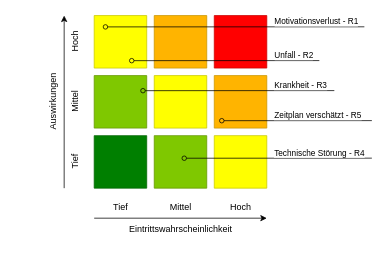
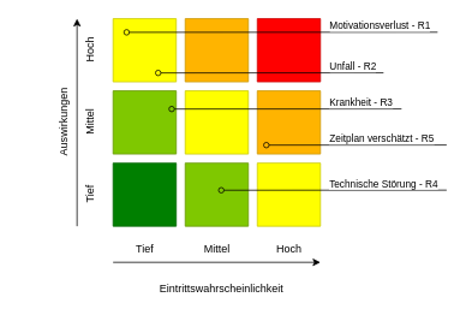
  <mxCell id="0" />
  <mxCell id="1" parent="0" />
  <mxCell id="2" value="" style="verticalLabelPosition=bottom;verticalAlign=top;html=1;shape=mxgraph.basic.rect;fillColor2=none;strokeWidth=1;size=20;indent=5;fillColor=#007f00;strokeColor=#006400;" vertex="1" parent="1"><mxGeometry x="125" y="180" width="70" height="70" as="geometry" /></mxCell>
  <mxCell id="3" value="" style="verticalLabelPosition=bottom;verticalAlign=top;html=1;shape=mxgraph.basic.rect;fillColor2=none;strokeWidth=1;size=20;indent=5;fillColor=#7fc800;strokeColor=#649600;" vertex="1" parent="1"><mxGeometry x="205" y="180" width="70" height="70" as="geometry" /></mxCell>
  <mxCell id="4" value="" style="verticalLabelPosition=bottom;verticalAlign=top;html=1;shape=mxgraph.basic.rect;fillColor2=none;strokeWidth=1;size=20;indent=5;fillColor=#ffff00;strokeColor=#c8c800;" vertex="1" parent="1"><mxGeometry x="285" y="180" width="70" height="70" as="geometry" /></mxCell>
  <mxCell id="5" value="" style="verticalLabelPosition=bottom;verticalAlign=top;html=1;shape=mxgraph.basic.rect;fillColor2=none;strokeWidth=1;size=20;indent=5;fillColor=#ffb400;strokeColor=#c89600;" vertex="1" parent="1"><mxGeometry x="285" y="100" width="70" height="70" as="geometry" /></mxCell>
  <mxCell id="6" value="" style="verticalLabelPosition=bottom;verticalAlign=top;html=1;shape=mxgraph.basic.rect;fillColor2=none;strokeWidth=1;size=20;indent=5;fillColor=#ffff00;strokeColor=#c8c800;" vertex="1" parent="1"><mxGeometry x="205" y="100" width="70" height="70" as="geometry" /></mxCell>
  <mxCell id="7" value="" style="verticalLabelPosition=bottom;verticalAlign=top;html=1;shape=mxgraph.basic.rect;fillColor2=none;strokeWidth=1;size=0;indent=5;fillColor=#7fc800;strokeColor=#649600;" vertex="1" parent="1"><mxGeometry x="125" y="100" width="70" height="70" as="geometry" /></mxCell>
  <mxCell id="8" value="" style="verticalLabelPosition=bottom;verticalAlign=top;html=1;shape=mxgraph.basic.rect;fillColor2=none;strokeWidth=1;size=0;indent=5;fillColor=#ffff00;strokeColor=#c8c800;" vertex="1" parent="1"><mxGeometry x="125" y="20" width="70" height="70" as="geometry" /></mxCell>
  <mxCell id="9" value="" style="verticalLabelPosition=bottom;verticalAlign=top;html=1;shape=mxgraph.basic.rect;fillColor2=none;strokeWidth=1;size=0;indent=5;fillColor=#ffb400;strokeColor=#c89600;" vertex="1" parent="1"><mxGeometry x="205" y="20" width="70" height="70" as="geometry" /></mxCell>
  <mxCell id="10" value="" style="verticalLabelPosition=bottom;verticalAlign=top;html=1;shape=mxgraph.basic.rect;fillColor2=none;strokeWidth=1;size=0;indent=5;fillColor=#ff0000;strokeColor=#c80000;" vertex="1" parent="1"><mxGeometry x="285" y="20" width="70" height="70" as="geometry" /></mxCell>
  <mxCell id="11" value="Tief" style="text;html=1;align=center;verticalAlign=middle;resizable=0;points=[];autosize=1;strokeColor=none;fillColor=none;rotation=-90;" vertex="1" parent="1"><mxGeometry x="80" y="200" width="40" height="30" as="geometry" /></mxCell>
  <mxCell id="12" value="Mittel" style="text;html=1;align=center;verticalAlign=middle;resizable=0;points=[];autosize=1;strokeColor=none;fillColor=none;rotation=-90;" vertex="1" parent="1"><mxGeometry x="75" y="120" width="50" height="30" as="geometry" /></mxCell>
  <mxCell id="13" value="Hoch" style="text;html=1;align=center;verticalAlign=middle;resizable=0;points=[];autosize=1;strokeColor=none;fillColor=none;rotation=-90;" vertex="1" parent="1"><mxGeometry x="75" y="40" width="50" height="30" as="geometry" /></mxCell>
  <mxCell id="14" value="Tief" style="text;html=1;align=center;verticalAlign=middle;resizable=0;points=[];autosize=1;strokeColor=none;fillColor=none;rotation=0;" vertex="1" parent="1"><mxGeometry x="140" y="260" width="40" height="30" as="geometry" /></mxCell>
  <mxCell id="15" value="Mittel" style="text;html=1;align=center;verticalAlign=middle;resizable=0;points=[];autosize=1;strokeColor=none;fillColor=none;rotation=0;" vertex="1" parent="1"><mxGeometry x="215" y="260" width="50" height="30" as="geometry" /></mxCell>
  <mxCell id="16" value="Hoch" style="text;html=1;align=center;verticalAlign=middle;resizable=0;points=[];autosize=1;strokeColor=none;fillColor=none;rotation=0;" vertex="1" parent="1"><mxGeometry x="295" y="260" width="50" height="30" as="geometry" /></mxCell>
  <mxCell id="17" value="" style="endArrow=classic;html=1;rounded=0;" edge="1" parent="1"><mxGeometry width="50" height="50" relative="1" as="geometry"><mxPoint x="125" y="290" as="sourcePoint" /><mxPoint x="355" y="290" as="targetPoint" /></mxGeometry></mxCell>
- <mxCell id="18" value="Eintrittswahrscheinlichkeit" style="text;html=1;align=center;verticalAlign=middle;resizable=0;points=[];autosize=1;strokeColor=none;fillColor=none;" vertex="1" parent="1"><mxGeometry x="160" y="290" width="160" height="30" as="geometry" /></mxCell>
+ <mxCell id="18" value="Eintrittswahrscheinlichkeit" style="text;html=1;align=center;verticalAlign=middle;resizable=0;points=[];autosize=1;strokeColor=none;fillColor=none;" vertex="1" parent="1"><mxGeometry x="165" y="305" width="160" height="30" as="geometry" /></mxCell>
  <mxCell id="19" value="" style="endArrow=classic;html=1;rounded=0;" edge="1" parent="1"><mxGeometry width="50" height="50" relative="1" as="geometry"><mxPoint x="85" y="250" as="sourcePoint" /><mxPoint x="85" y="20" as="targetPoint" /></mxGeometry></mxCell>
  <mxCell id="20" value="Auswirkungen" style="text;html=1;align=center;verticalAlign=middle;resizable=0;points=[];autosize=1;strokeColor=none;fillColor=none;rotation=-90;" vertex="1" parent="1"><mxGeometry x="20" y="120" width="100" height="30" as="geometry" /></mxCell>
  <mxCell id="21" value="" style="endArrow=none;html=1;rounded=0;startArrow=oval;startFill=0;" edge="1" parent="1"><mxGeometry width="50" height="50" relative="1" as="geometry"><mxPoint x="140" y="35.111" as="sourcePoint" /><mxPoint x="485" y="35" as="targetPoint" /></mxGeometry></mxCell>
  <mxCell id="22" value="Motivationsverlust - R1" style="edgeLabel;html=1;align=center;verticalAlign=middle;resizable=0;points=[];" vertex="1" connectable="0" parent="21"><mxGeometry x="0.598" y="-1" relative="1" as="geometry"><mxPoint x="4" y="-9" as="offset" /></mxGeometry></mxCell>
  <mxCell id="23" value="" style="endArrow=none;html=1;rounded=0;startArrow=oval;startFill=0;" edge="1" parent="1"><mxGeometry width="50" height="50" relative="1" as="geometry"><mxPoint x="175" y="80.111" as="sourcePoint" /><mxPoint x="425" y="80" as="targetPoint" /></mxGeometry></mxCell>
  <mxCell id="24" value="Unfall - R2" style="edgeLabel;html=1;align=center;verticalAlign=middle;resizable=0;points=[];" vertex="1" connectable="0" parent="23"><mxGeometry x="0.598" y="-1" relative="1" as="geometry"><mxPoint x="15" y="-9" as="offset" /></mxGeometry></mxCell>
  <mxCell id="25" value="" style="endArrow=none;html=1;rounded=0;startArrow=oval;startFill=0;" edge="1" parent="1"><mxGeometry width="50" height="50" relative="1" as="geometry"><mxPoint x="190" y="120.111" as="sourcePoint" /><mxPoint x="445" y="120" as="targetPoint" /></mxGeometry></mxCell>
  <mxCell id="26" value="Krankheit - R3" style="edgeLabel;html=1;align=center;verticalAlign=middle;resizable=0;points=[];" vertex="1" connectable="0" parent="25"><mxGeometry x="0.598" y="-1" relative="1" as="geometry"><mxPoint x="5" y="-9" as="offset" /></mxGeometry></mxCell>
  <mxCell id="27" value="" style="endArrow=none;html=1;rounded=0;startArrow=oval;startFill=0;" edge="1" parent="1"><mxGeometry width="50" height="50" relative="1" as="geometry"><mxPoint x="245" y="210.111" as="sourcePoint" /><mxPoint x="495" y="210" as="targetPoint" /></mxGeometry></mxCell>
  <mxCell id="28" value="Technische Störung - R4" style="edgeLabel;html=1;align=center;verticalAlign=middle;resizable=0;points=[];" vertex="1" connectable="0" parent="27"><mxGeometry x="0.598" y="-1" relative="1" as="geometry"><mxPoint x="-21" y="-9" as="offset" /></mxGeometry></mxCell>
  <mxCell id="29" value="" style="endArrow=none;html=1;rounded=0;startArrow=oval;startFill=0;" edge="1" parent="1"><mxGeometry width="50" height="50" relative="1" as="geometry"><mxPoint x="295" y="160.111" as="sourcePoint" /><mxPoint x="495" y="160" as="targetPoint" /></mxGeometry></mxCell>
  <mxCell id="30" value="Zeitplan verschätzt - R5" style="edgeLabel;html=1;align=center;verticalAlign=middle;resizable=0;points=[];" vertex="1" connectable="0" parent="29"><mxGeometry x="0.598" y="-1" relative="1" as="geometry"><mxPoint x="-33" y="-9" as="offset" /></mxGeometry></mxCell>
